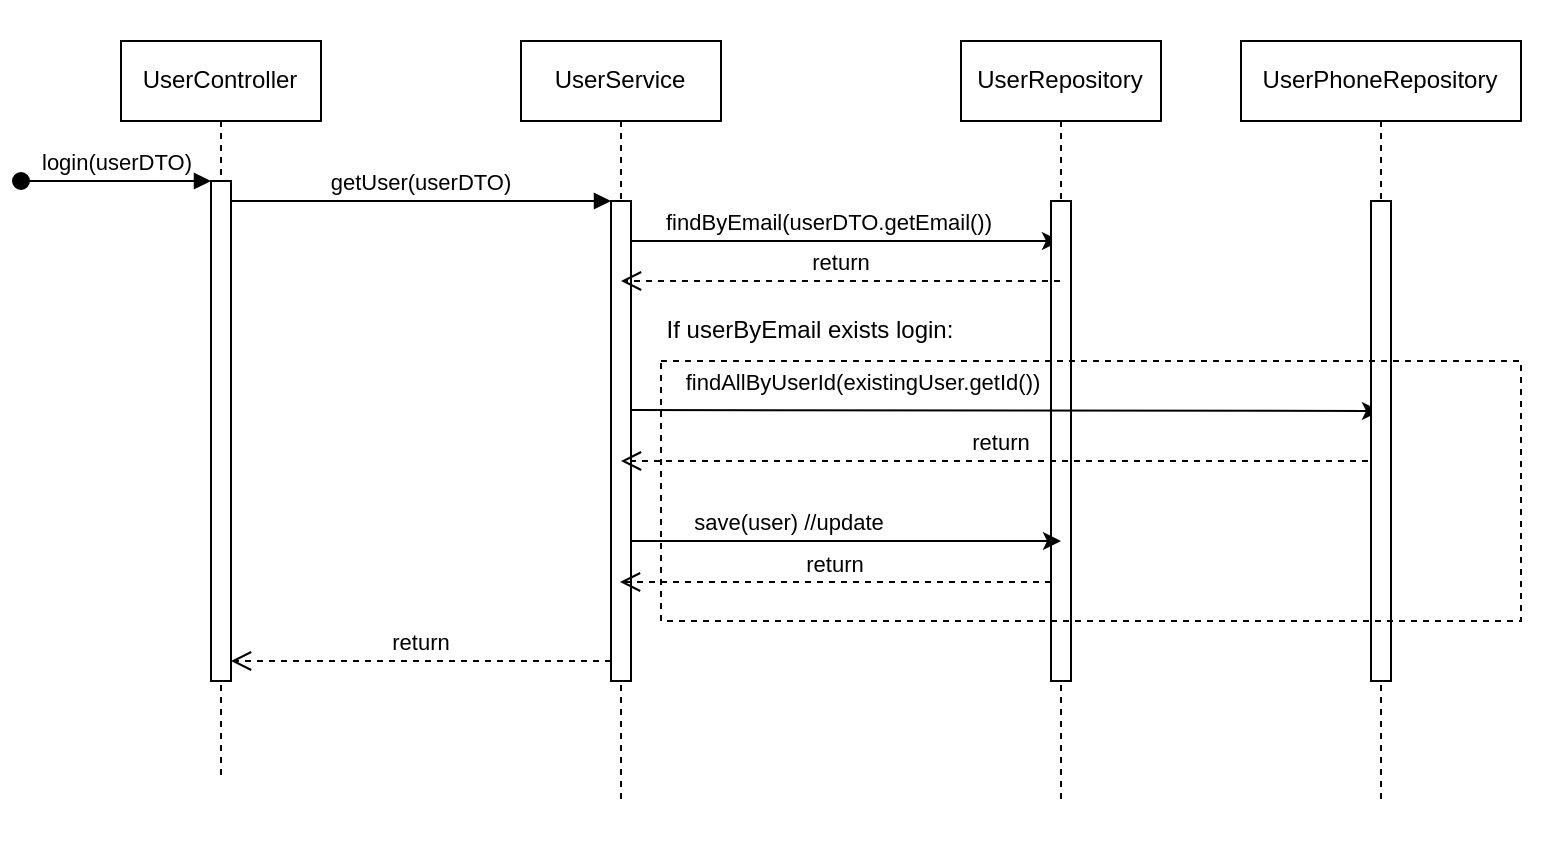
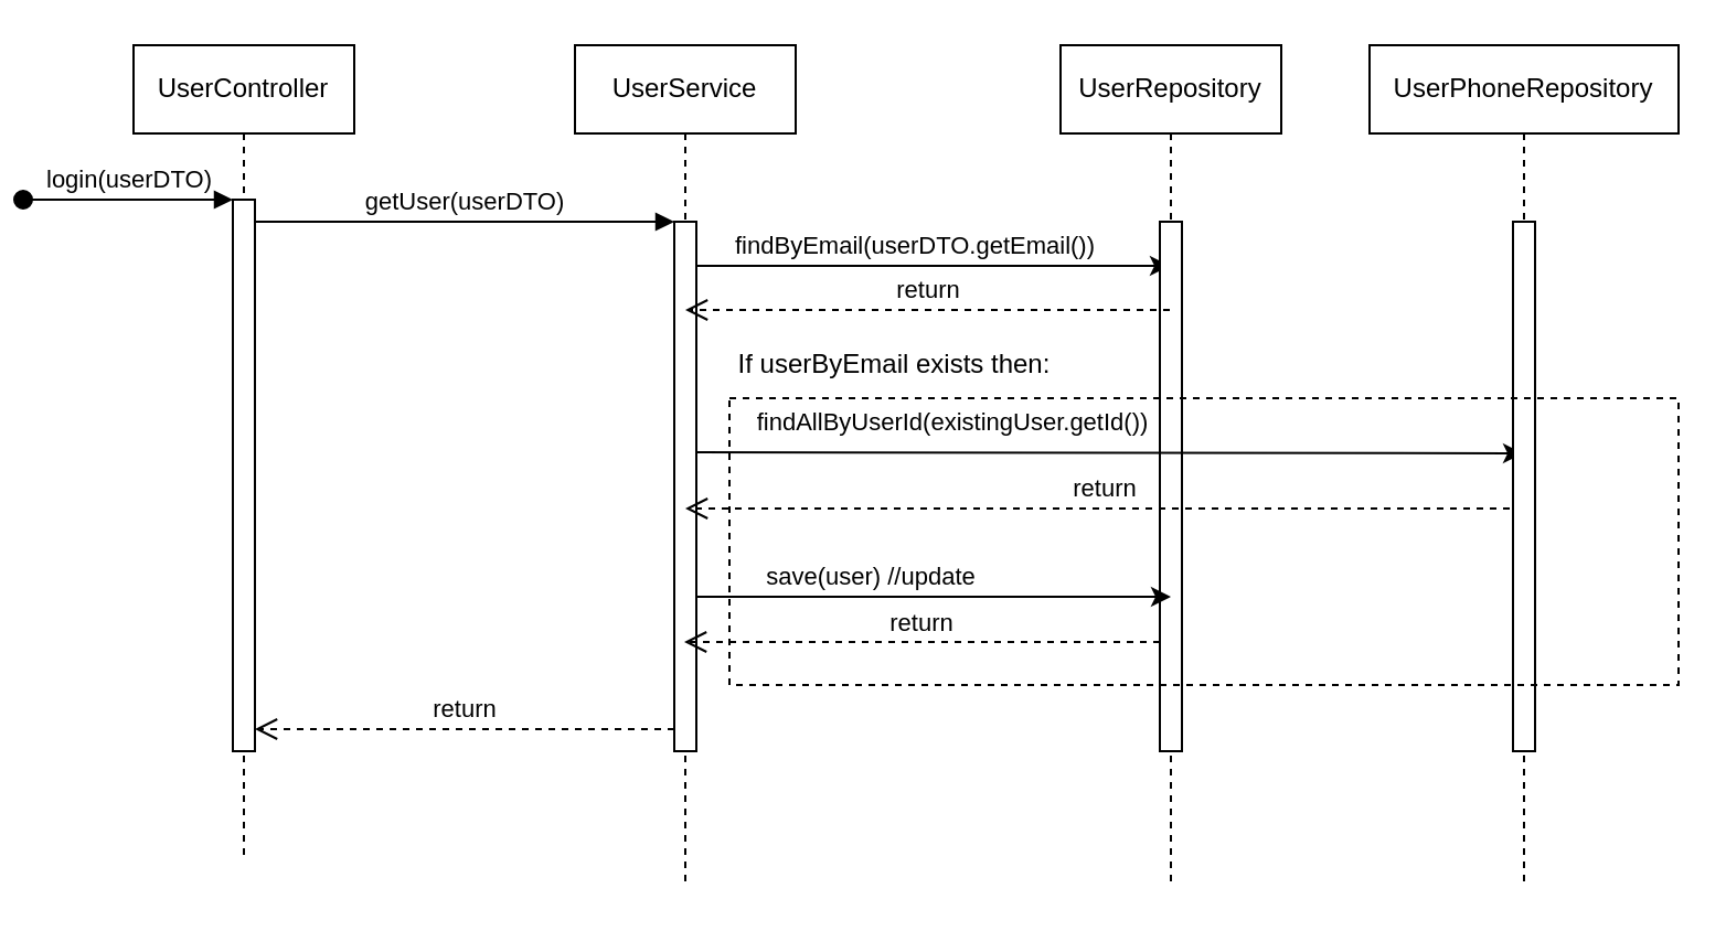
  <mxCell id="0" />
  <mxCell id="1" parent="0" />
  <mxCell id="2" value="UserController" style="shape=umlLifeline;perimeter=lifelinePerimeter;whiteSpace=wrap;html=1;container=0;dropTarget=0;collapsible=0;recursiveResize=0;outlineConnect=0;portConstraint=eastwest;newEdgeStyle={&quot;edgeStyle&quot;:&quot;elbowEdgeStyle&quot;,&quot;elbow&quot;:&quot;vertical&quot;,&quot;curved&quot;:0,&quot;rounded&quot;:0};" parent="1" vertex="1"><mxGeometry x="20" y="20" width="100" height="370" as="geometry" /></mxCell>
  <mxCell id="3" value="" style="html=1;points=[];perimeter=orthogonalPerimeter;outlineConnect=0;targetShapes=umlLifeline;portConstraint=eastwest;newEdgeStyle={&quot;edgeStyle&quot;:&quot;elbowEdgeStyle&quot;,&quot;elbow&quot;:&quot;vertical&quot;,&quot;curved&quot;:0,&quot;rounded&quot;:0};" parent="2" vertex="1"><mxGeometry x="45" y="70" width="10" height="250" as="geometry" /></mxCell>
  <mxCell id="4" value="login(userDTO)" style="html=1;verticalAlign=bottom;startArrow=oval;endArrow=block;startSize=8;edgeStyle=elbowEdgeStyle;elbow=vertical;curved=0;rounded=0;" parent="2" target="3" edge="1"><mxGeometry relative="1" as="geometry"><mxPoint x="-50" y="70" as="sourcePoint" /></mxGeometry></mxCell>
  <mxCell id="5" value="" style="edgeStyle=elbowEdgeStyle;rounded=0;orthogonalLoop=1;jettySize=auto;html=1;elbow=horizontal;curved=0;" parent="1" source="7" target="11" edge="1"><mxGeometry relative="1" as="geometry"><Array as="points"><mxPoint x="340" y="120" /></Array></mxGeometry></mxCell>
  <mxCell id="6" value="findByEmail(userDTO.getEmail())" style="edgeLabel;html=1;align=center;verticalAlign=middle;resizable=0;points=[];" parent="5" vertex="1" connectable="0"><mxGeometry x="0.372" relative="1" as="geometry"><mxPoint x="-47" y="-10" as="offset" /></mxGeometry></mxCell>
  <mxCell id="7" value="UserService" style="shape=umlLifeline;perimeter=lifelinePerimeter;whiteSpace=wrap;html=1;container=0;dropTarget=0;collapsible=0;recursiveResize=0;outlineConnect=0;portConstraint=eastwest;newEdgeStyle={&quot;edgeStyle&quot;:&quot;elbowEdgeStyle&quot;,&quot;elbow&quot;:&quot;vertical&quot;,&quot;curved&quot;:0,&quot;rounded&quot;:0};" parent="1" vertex="1"><mxGeometry x="220" y="20" width="100" height="380" as="geometry" /></mxCell>
  <mxCell id="8" value="" style="html=1;points=[];perimeter=orthogonalPerimeter;outlineConnect=0;targetShapes=umlLifeline;portConstraint=eastwest;newEdgeStyle={&quot;edgeStyle&quot;:&quot;elbowEdgeStyle&quot;,&quot;elbow&quot;:&quot;vertical&quot;,&quot;curved&quot;:0,&quot;rounded&quot;:0};" parent="7" vertex="1"><mxGeometry x="45" y="80" width="10" height="240" as="geometry" /></mxCell>
  <mxCell id="9" value="getUser(userDTO)" style="html=1;verticalAlign=bottom;endArrow=block;edgeStyle=elbowEdgeStyle;elbow=vertical;curved=0;rounded=0;" parent="1" source="3" target="8" edge="1"><mxGeometry relative="1" as="geometry"><mxPoint x="135" y="110" as="sourcePoint" /><Array as="points"><mxPoint x="120" y="100" /></Array></mxGeometry></mxCell>
  <mxCell id="10" value="return" style="html=1;verticalAlign=bottom;endArrow=open;dashed=1;endSize=8;edgeStyle=elbowEdgeStyle;elbow=vertical;curved=0;rounded=0;" parent="1" edge="1"><mxGeometry relative="1" as="geometry"><mxPoint x="75" y="330" as="targetPoint" /><Array as="points"><mxPoint x="130" y="330" /></Array><mxPoint x="265" y="330" as="sourcePoint" /></mxGeometry></mxCell>
  <mxCell id="11" value="UserRepository" style="shape=umlLifeline;perimeter=lifelinePerimeter;whiteSpace=wrap;html=1;container=0;dropTarget=0;collapsible=0;recursiveResize=0;outlineConnect=0;portConstraint=eastwest;newEdgeStyle={&quot;edgeStyle&quot;:&quot;elbowEdgeStyle&quot;,&quot;elbow&quot;:&quot;vertical&quot;,&quot;curved&quot;:0,&quot;rounded&quot;:0};" parent="1" vertex="1"><mxGeometry x="440" y="20" width="100" height="380" as="geometry" /></mxCell>
  <mxCell id="12" value="" style="html=1;points=[];perimeter=orthogonalPerimeter;outlineConnect=0;targetShapes=umlLifeline;portConstraint=eastwest;newEdgeStyle={&quot;edgeStyle&quot;:&quot;elbowEdgeStyle&quot;,&quot;elbow&quot;:&quot;vertical&quot;,&quot;curved&quot;:0,&quot;rounded&quot;:0};" parent="11" vertex="1"><mxGeometry x="45" y="80" width="10" height="240" as="geometry" /></mxCell>
  <mxCell id="13" value="return" style="html=1;verticalAlign=bottom;endArrow=open;dashed=1;endSize=8;edgeStyle=elbowEdgeStyle;elbow=vertical;curved=0;rounded=0;" parent="1" source="11" edge="1"><mxGeometry relative="1" as="geometry"><mxPoint x="270" y="140" as="targetPoint" /><Array as="points"><mxPoint x="365.5" y="140" /></Array><mxPoint x="509.5" y="143.92" as="sourcePoint" /></mxGeometry></mxCell>
  <mxCell id="14" value="" style="edgeStyle=elbowEdgeStyle;rounded=0;orthogonalLoop=1;jettySize=auto;html=1;elbow=vertical;curved=0;" parent="1" edge="1" target="17"><mxGeometry relative="1" as="geometry"><mxPoint x="275" y="204.5" as="sourcePoint" /><mxPoint x="485" y="204.5" as="targetPoint" /></mxGeometry></mxCell>
  <mxCell id="15" value="findAllByUserId(existingUser.getId())" style="edgeLabel;html=1;align=center;verticalAlign=middle;resizable=0;points=[];" parent="14" vertex="1" connectable="0"><mxGeometry x="0.215" y="-3" relative="1" as="geometry"><mxPoint x="-112" y="-18" as="offset" /></mxGeometry></mxCell>
  <mxCell id="16" value="return" style="html=1;verticalAlign=bottom;endArrow=open;dashed=1;endSize=8;edgeStyle=elbowEdgeStyle;elbow=vertical;curved=0;rounded=0;" parent="1" source="17" edge="1"><mxGeometry relative="1" as="geometry"><mxPoint x="270" y="229.5" as="targetPoint" /><Array as="points"><mxPoint x="430" y="230" /></Array><mxPoint x="420" y="230" as="sourcePoint" /></mxGeometry></mxCell>
  <mxCell id="17" value="UserPhone&lt;span style=&quot;background-color: initial;&quot;&gt;Repository&lt;/span&gt;" style="shape=umlLifeline;perimeter=lifelinePerimeter;whiteSpace=wrap;html=1;container=0;dropTarget=0;collapsible=0;recursiveResize=0;outlineConnect=0;portConstraint=eastwest;newEdgeStyle={&quot;edgeStyle&quot;:&quot;elbowEdgeStyle&quot;,&quot;elbow&quot;:&quot;vertical&quot;,&quot;curved&quot;:0,&quot;rounded&quot;:0};" parent="1" vertex="1"><mxGeometry x="580" y="20" width="140" height="380" as="geometry" /></mxCell>
  <mxCell id="18" value="" style="html=1;points=[];perimeter=orthogonalPerimeter;outlineConnect=0;targetShapes=umlLifeline;portConstraint=eastwest;newEdgeStyle={&quot;edgeStyle&quot;:&quot;elbowEdgeStyle&quot;,&quot;elbow&quot;:&quot;vertical&quot;,&quot;curved&quot;:0,&quot;rounded&quot;:0};" parent="17" vertex="1"><mxGeometry x="65" y="80" width="10" height="240" as="geometry" /></mxCell>
  <mxCell id="19" value="" style="edgeStyle=elbowEdgeStyle;rounded=0;orthogonalLoop=1;jettySize=auto;html=1;elbow=vertical;curved=0;" parent="1" source="8" edge="1"><mxGeometry relative="1" as="geometry"><mxPoint x="490" y="270" as="targetPoint" /><Array as="points"><mxPoint x="290" y="270" /></Array></mxGeometry></mxCell>
  <mxCell id="20" value="save(user) //update" style="edgeLabel;html=1;align=center;verticalAlign=middle;resizable=0;points=[];" parent="19" vertex="1" connectable="0"><mxGeometry x="-0.276" y="1" relative="1" as="geometry"><mxPoint y="-9" as="offset" /></mxGeometry></mxCell>
  <mxCell id="21" value="return" style="html=1;verticalAlign=bottom;endArrow=open;dashed=1;endSize=8;edgeStyle=elbowEdgeStyle;elbow=vertical;curved=0;rounded=0;" parent="1" source="12" edge="1" target="7"><mxGeometry relative="1" as="geometry"><mxPoint x="290" y="290" as="targetPoint" /><Array as="points"><mxPoint x="450" y="290.5" /></Array><mxPoint x="460" y="290" as="sourcePoint" /></mxGeometry></mxCell>
  <mxCell id="22" value="" style="rounded=0;whiteSpace=wrap;html=1;glass=0;shadow=0;dashed=1;fillColor=none;" parent="1" vertex="1"><mxGeometry x="290" y="180" width="430" height="130" as="geometry" /></mxCell>
- <mxCell id="23" value="If userByEmail exists login:" style="text;html=1;align=center;verticalAlign=middle;whiteSpace=wrap;rounded=0;" parent="1" vertex="1"><mxGeometry x="260" y="150" width="210" height="30" as="geometry" /></mxCell>
+ <mxCell id="23" value="If userByEmail exists then:" style="text;html=1;align=center;verticalAlign=middle;whiteSpace=wrap;rounded=0;" parent="1" vertex="1"><mxGeometry x="260" y="150" width="210" height="30" as="geometry" /></mxCell>
